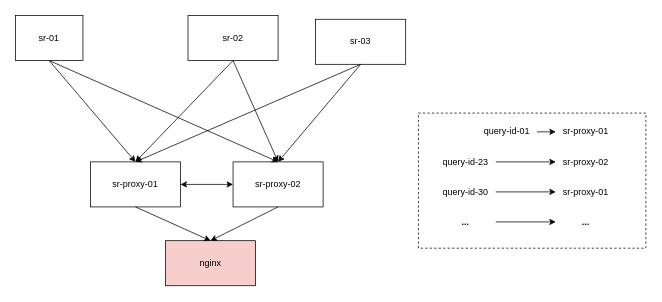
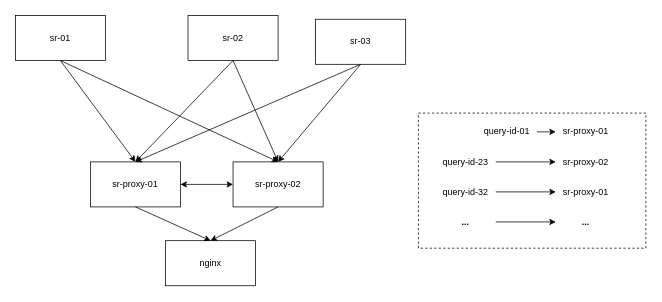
  <mxCell id="0" />
  <mxCell id="1" parent="0" />
  <mxCell id="2" value="sr-proxy-01" style="rounded=0;whiteSpace=wrap;html=1;" vertex="1" parent="1"><mxGeometry x="120" y="215" width="120" height="60" as="geometry" /></mxCell>
  <mxCell id="3" value="sr-proxy-02" style="rounded=0;whiteSpace=wrap;html=1;" vertex="1" parent="1"><mxGeometry x="310" y="215" width="120" height="60" as="geometry" /></mxCell>
- <mxCell id="4" value="sr-01" style="rounded=0;whiteSpace=wrap;html=1;" vertex="1" parent="1"><mxGeometry x="20" y="20" width="90" height="60" as="geometry" /></mxCell>
+ <mxCell id="4" value="sr-01" style="rounded=0;whiteSpace=wrap;html=1;" vertex="1" parent="1"><mxGeometry x="20" y="20" width="120" height="60" as="geometry" /></mxCell>
  <mxCell id="5" value="sr-02" style="rounded=0;whiteSpace=wrap;html=1;" vertex="1" parent="1"><mxGeometry x="250" y="20" width="120" height="60" as="geometry" /></mxCell>
  <mxCell id="6" value="sr-03" style="rounded=0;whiteSpace=wrap;html=1;" vertex="1" parent="1"><mxGeometry x="420" y="25" width="120" height="60" as="geometry" /></mxCell>
- <mxCell id="7" value="nginx" style="rounded=0;whiteSpace=wrap;html=1;fillColor=#f8cecc;" vertex="1" parent="1"><mxGeometry x="220" y="320" width="120" height="60" as="geometry" /></mxCell>
+ <mxCell id="7" value="nginx" style="rounded=0;whiteSpace=wrap;html=1;" vertex="1" parent="1"><mxGeometry x="220" y="320" width="120" height="60" as="geometry" /></mxCell>
  <mxCell id="8" value="" style="endArrow=classic;html=1;rounded=0;exitX=0.5;exitY=1;exitDx=0;exitDy=0;entryX=0.5;entryY=0;entryDx=0;entryDy=0;" edge="1" parent="1" source="4" target="2"><mxGeometry width="50" height="50" relative="1" as="geometry"><mxPoint x="50" y="170" as="sourcePoint" /><mxPoint x="100" y="120" as="targetPoint" /></mxGeometry></mxCell>
  <mxCell id="9" value="" style="endArrow=classic;startArrow=classic;html=1;rounded=0;exitX=1;exitY=0.5;exitDx=0;exitDy=0;entryX=0;entryY=0.5;entryDx=0;entryDy=0;" edge="1" parent="1" source="2" target="3"><mxGeometry width="50" height="50" relative="1" as="geometry"><mxPoint x="240" y="190" as="sourcePoint" /><mxPoint x="290" y="140" as="targetPoint" /></mxGeometry></mxCell>
  <mxCell id="10" value="" style="endArrow=classic;html=1;rounded=0;exitX=0.5;exitY=1;exitDx=0;exitDy=0;entryX=0.5;entryY=0;entryDx=0;entryDy=0;" edge="1" parent="1" source="5" target="2"><mxGeometry width="50" height="50" relative="1" as="geometry"><mxPoint x="90" y="90" as="sourcePoint" /><mxPoint x="260" y="160" as="targetPoint" /></mxGeometry></mxCell>
  <mxCell id="11" value="" style="endArrow=classic;html=1;rounded=0;exitX=0.5;exitY=1;exitDx=0;exitDy=0;entryX=0.5;entryY=0;entryDx=0;entryDy=0;" edge="1" parent="1" source="6" target="2"><mxGeometry width="50" height="50" relative="1" as="geometry"><mxPoint x="100" y="100" as="sourcePoint" /><mxPoint x="200" y="235" as="targetPoint" /></mxGeometry></mxCell>
  <mxCell id="12" value="" style="endArrow=classic;html=1;rounded=0;exitX=0.5;exitY=1;exitDx=0;exitDy=0;entryX=0.5;entryY=0;entryDx=0;entryDy=0;" edge="1" parent="1" source="4" target="3"><mxGeometry width="50" height="50" relative="1" as="geometry"><mxPoint x="110" y="110" as="sourcePoint" /><mxPoint x="210" y="245" as="targetPoint" /></mxGeometry></mxCell>
  <mxCell id="13" value="" style="endArrow=classic;html=1;rounded=0;exitX=0.5;exitY=1;exitDx=0;exitDy=0;entryX=0.5;entryY=0;entryDx=0;entryDy=0;" edge="1" parent="1" source="5" target="3"><mxGeometry width="50" height="50" relative="1" as="geometry"><mxPoint x="120" y="120" as="sourcePoint" /><mxPoint x="220" y="255" as="targetPoint" /></mxGeometry></mxCell>
  <mxCell id="14" value="" style="endArrow=classic;html=1;rounded=0;exitX=0.5;exitY=1;exitDx=0;exitDy=0;entryX=0.5;entryY=0;entryDx=0;entryDy=0;" edge="1" parent="1" source="6" target="3"><mxGeometry width="50" height="50" relative="1" as="geometry"><mxPoint x="130" y="130" as="sourcePoint" /><mxPoint x="230" y="265" as="targetPoint" /></mxGeometry></mxCell>
  <mxCell id="15" value="" style="endArrow=classic;html=1;rounded=0;exitX=0.5;exitY=1;exitDx=0;exitDy=0;entryX=0.5;entryY=0;entryDx=0;entryDy=0;" edge="1" parent="1" source="2" target="7"><mxGeometry width="50" height="50" relative="1" as="geometry"><mxPoint x="140" y="140" as="sourcePoint" /><mxPoint x="240" y="275" as="targetPoint" /></mxGeometry></mxCell>
  <mxCell id="16" value="" style="endArrow=classic;html=1;rounded=0;exitX=0.5;exitY=1;exitDx=0;exitDy=0;" edge="1" parent="1" source="3"><mxGeometry width="50" height="50" relative="1" as="geometry"><mxPoint x="150" y="150" as="sourcePoint" /><mxPoint x="280" y="320" as="targetPoint" /></mxGeometry></mxCell>
  <mxCell id="17" value="" style="rounded=0;whiteSpace=wrap;html=1;dashed=1;" vertex="1" parent="1"><mxGeometry x="557" y="150" width="303" height="180" as="geometry" /></mxCell>
  <mxCell id="18" value="query-id-01" style="text;html=1;align=center;verticalAlign=middle;whiteSpace=wrap;rounded=0;" vertex="1" parent="1"><mxGeometry x="635" y="160" width="80" height="30" as="geometry" /></mxCell>
  <mxCell id="19" value="sr-proxy-01" style="text;html=1;align=center;verticalAlign=middle;whiteSpace=wrap;rounded=0;" vertex="1" parent="1"><mxGeometry x="740" y="160" width="80" height="30" as="geometry" /></mxCell>
  <mxCell id="20" value="" style="endArrow=classic;html=1;rounded=0;exitX=1;exitY=0.5;exitDx=0;exitDy=0;entryX=0;entryY=0.5;entryDx=0;entryDy=0;" edge="1" parent="1" source="18" target="19"><mxGeometry width="50" height="50" relative="1" as="geometry"><mxPoint x="700" y="260" as="sourcePoint" /><mxPoint x="750" y="210" as="targetPoint" /></mxGeometry></mxCell>
  <mxCell id="21" value="query-id-23" style="text;html=1;align=center;verticalAlign=middle;whiteSpace=wrap;rounded=0;" vertex="1" parent="1"><mxGeometry x="580" y="200" width="80" height="30" as="geometry" /></mxCell>
  <mxCell id="22" value="sr-proxy-02" style="text;html=1;align=center;verticalAlign=middle;whiteSpace=wrap;rounded=0;" vertex="1" parent="1"><mxGeometry x="740" y="200" width="80" height="30" as="geometry" /></mxCell>
  <mxCell id="23" value="" style="endArrow=classic;html=1;rounded=0;exitX=1;exitY=0.5;exitDx=0;exitDy=0;entryX=0;entryY=0.5;entryDx=0;entryDy=0;" edge="1" parent="1" source="21" target="22"><mxGeometry width="50" height="50" relative="1" as="geometry"><mxPoint x="700" y="300" as="sourcePoint" /><mxPoint x="750" y="250" as="targetPoint" /></mxGeometry></mxCell>
- <mxCell id="24" value="query-id-30" style="text;html=1;align=center;verticalAlign=middle;whiteSpace=wrap;rounded=0;" vertex="1" parent="1"><mxGeometry x="580" y="240" width="80" height="30" as="geometry" /></mxCell>
+ <mxCell id="24" value="query-id-32" style="text;html=1;align=center;verticalAlign=middle;whiteSpace=wrap;rounded=0;" vertex="1" parent="1"><mxGeometry x="580" y="240" width="80" height="30" as="geometry" /></mxCell>
  <mxCell id="25" value="sr-proxy-01" style="text;html=1;align=center;verticalAlign=middle;whiteSpace=wrap;rounded=0;" vertex="1" parent="1"><mxGeometry x="740" y="240" width="80" height="30" as="geometry" /></mxCell>
  <mxCell id="26" value="" style="endArrow=classic;html=1;rounded=0;exitX=1;exitY=0.5;exitDx=0;exitDy=0;entryX=0;entryY=0.5;entryDx=0;entryDy=0;" edge="1" parent="1" source="24" target="25"><mxGeometry width="50" height="50" relative="1" as="geometry"><mxPoint x="700" y="340" as="sourcePoint" /><mxPoint x="750" y="290" as="targetPoint" /></mxGeometry></mxCell>
  <mxCell id="27" value="..." style="text;html=1;align=center;verticalAlign=middle;whiteSpace=wrap;rounded=0;fontStyle=1" vertex="1" parent="1"><mxGeometry x="580" y="280" width="80" height="30" as="geometry" /></mxCell>
  <mxCell id="28" value="..." style="text;html=1;align=center;verticalAlign=middle;whiteSpace=wrap;rounded=0;fontStyle=1" vertex="1" parent="1"><mxGeometry x="740" y="280" width="80" height="30" as="geometry" /></mxCell>
  <mxCell id="29" value="" style="endArrow=classic;html=1;rounded=0;exitX=1;exitY=0.5;exitDx=0;exitDy=0;entryX=0;entryY=0.5;entryDx=0;entryDy=0;fontStyle=1" edge="1" parent="1" source="27" target="28"><mxGeometry width="50" height="50" relative="1" as="geometry"><mxPoint x="700" y="380" as="sourcePoint" /><mxPoint x="750" y="330" as="targetPoint" /></mxGeometry></mxCell>
